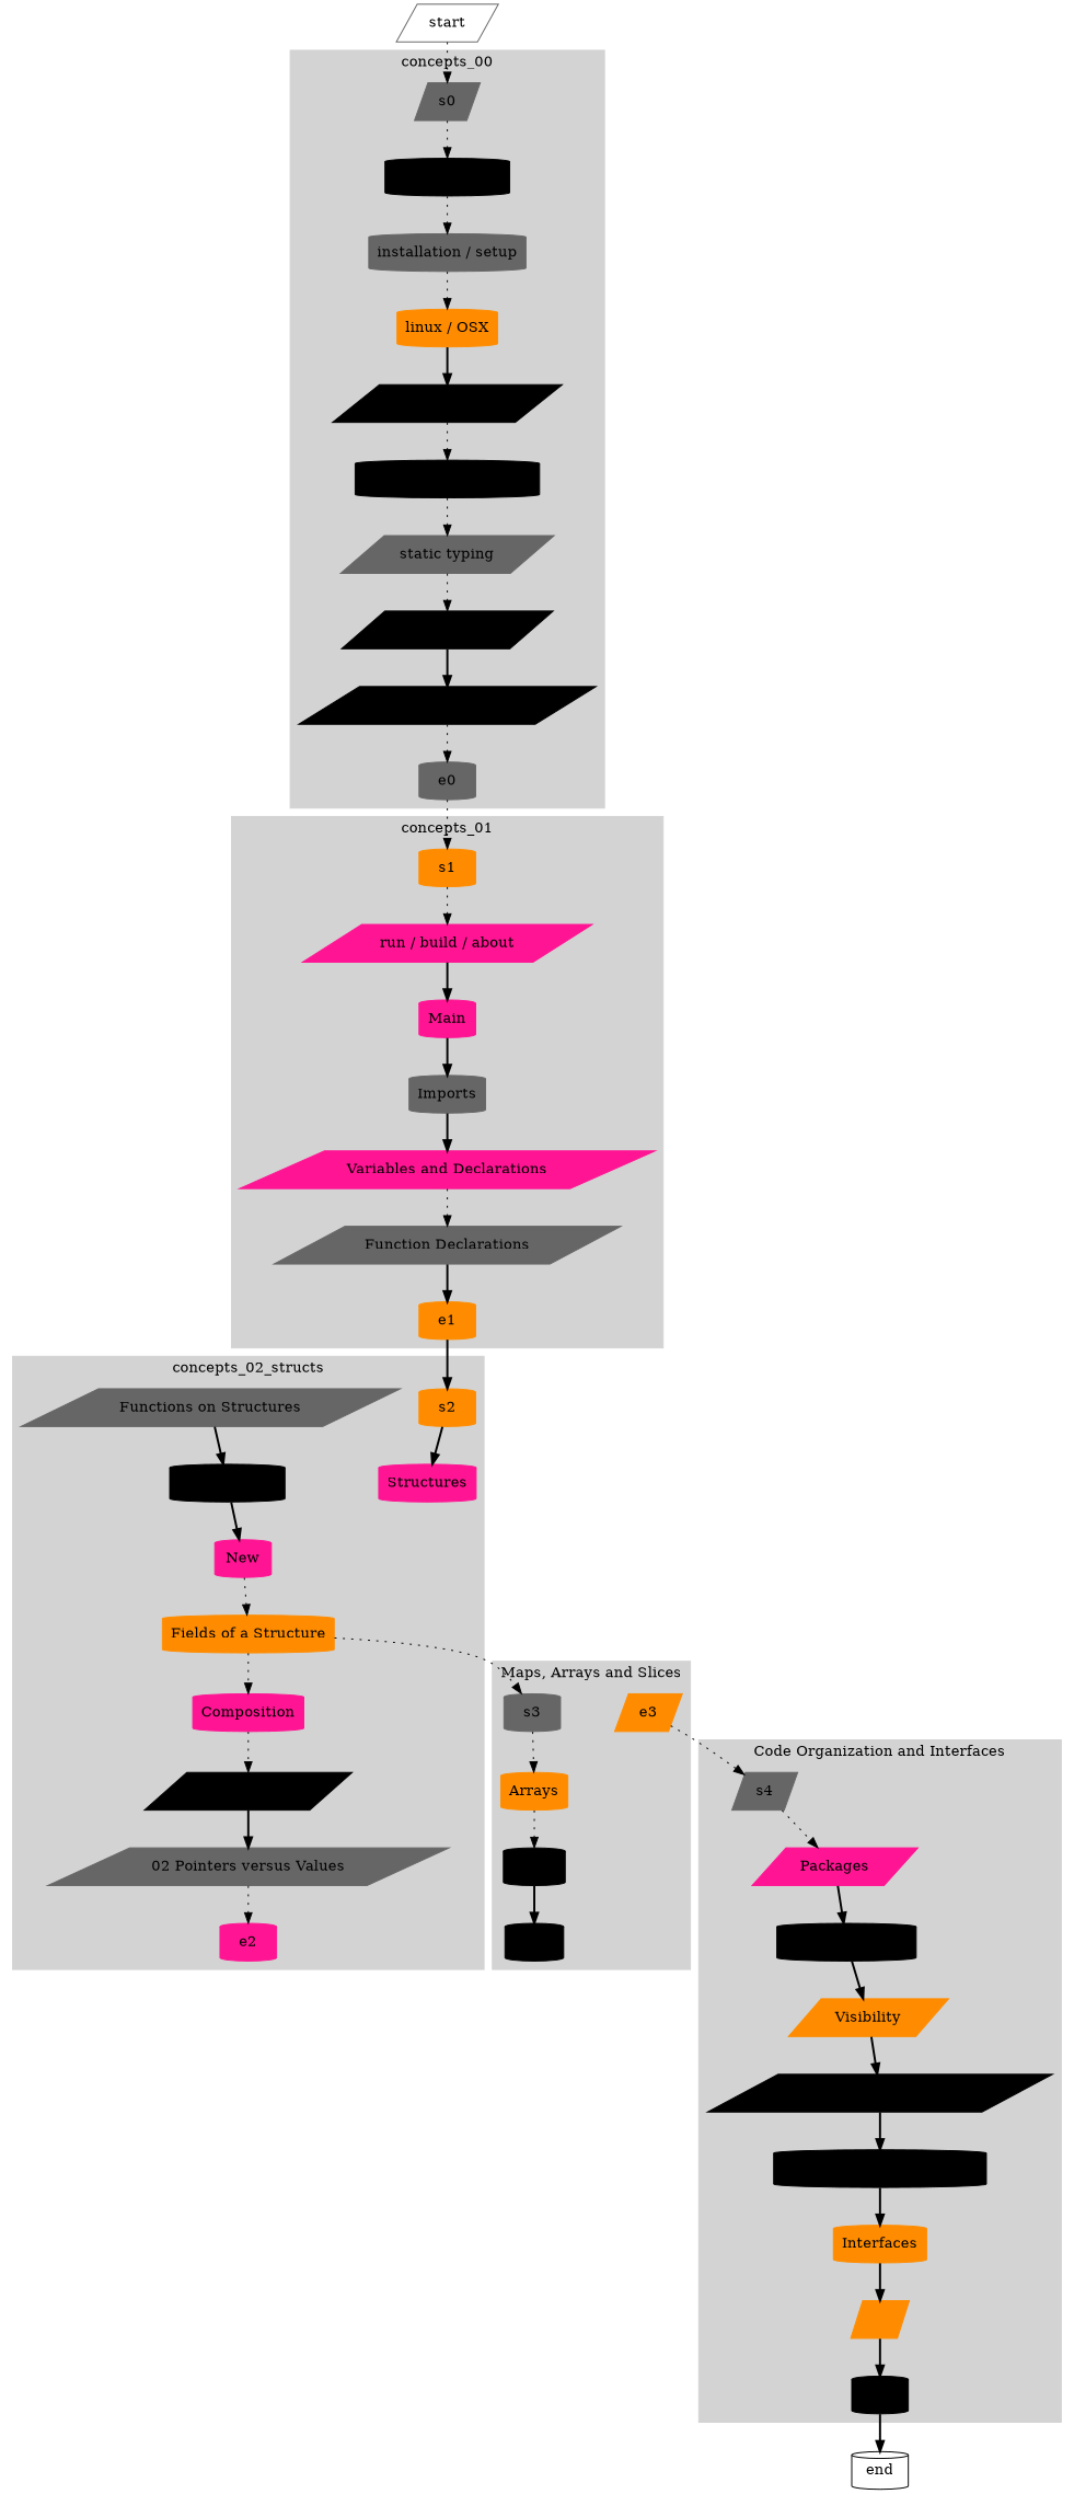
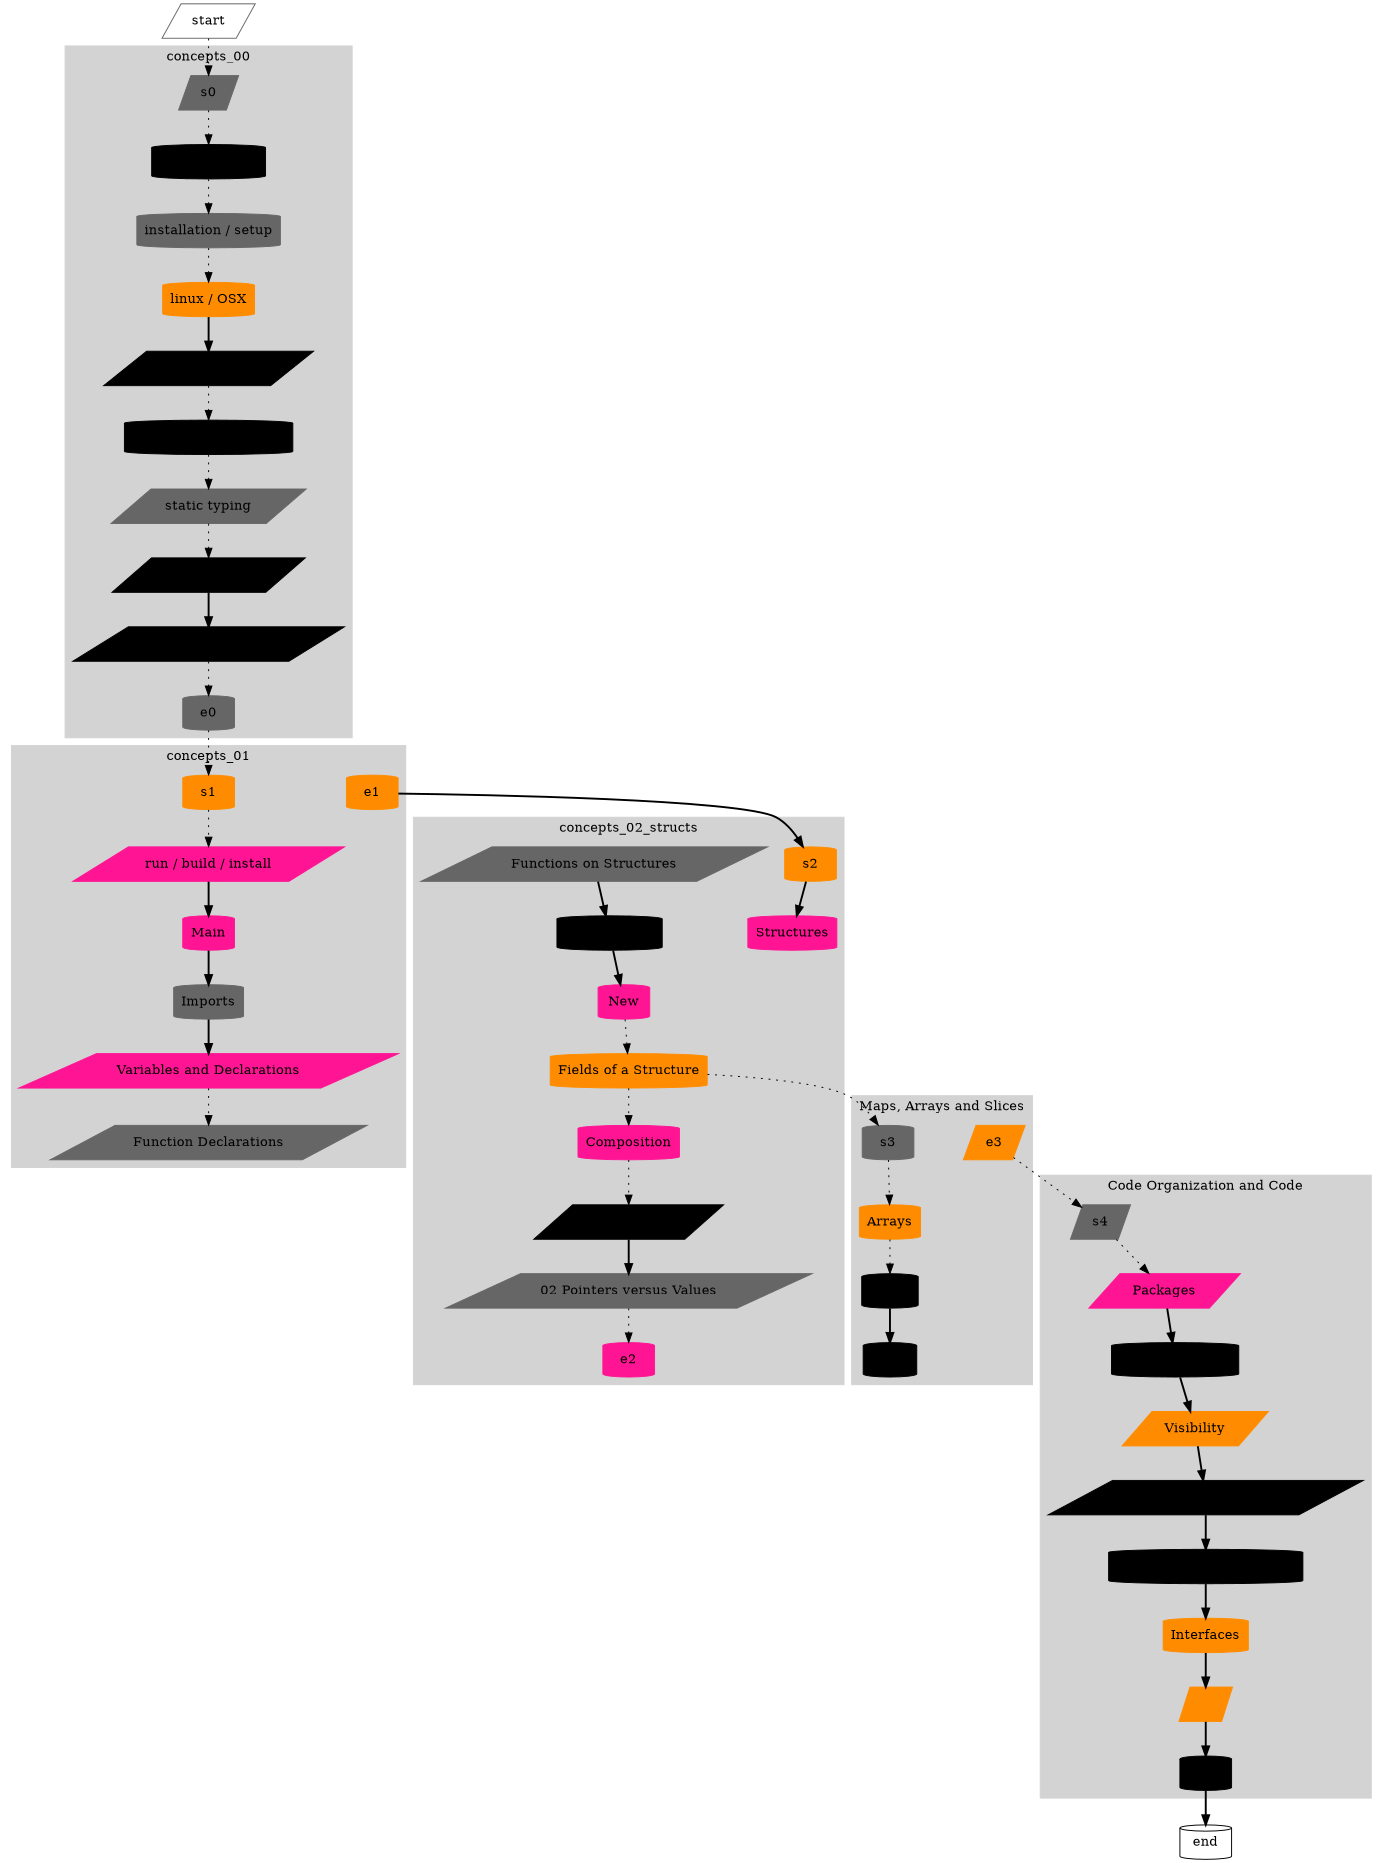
  digraph {
    node [color=black shape=cylinder style=filled]
    edge [style=dotted]
    s0 [color=gray40 shape=parallelogram]
    "go playground"
    "installation / setup" [color=gray40]
    "linux / OSX" [color=darkorange]
    "gopath basics" [shape=parallelogram]
    "info about compilation"
    "static typing" [color=gray40 shape=parallelogram]
    "c-like syntax" [shape=parallelogram]
    "Garbage Collected" [shape=parallelogram]
    e0 [color=gray40]
    s1 [color=darkorange]
-   "run / build / install" [color=deeppink shape=parallelogram label="run / build / about"]
+   "run / build / install" [color=deeppink shape=parallelogram]
    Main [color=deeppink]
    Imports [color=gray40]
    "Variables and Declarations" [color=deeppink shape=parallelogram]
    "Function Declarations" [color=gray40 shape=parallelogram]
    e1 [color=darkorange]
    s2 [color=darkorange]
    Structures [color=deeppink]
    "Functions on Structures" [color=gray40 shape=parallelogram]
    Constructors
    New [color=deeppink]
    "Fields of a Structure" [color=darkorange]
    Composition [color=deeppink]
    Overloading [shape=parallelogram]
    "02 Pointers versus Values" [color=gray40 shape=parallelogram]
    e2 [color=deeppink]
    s3 [color=gray40]
    Arrays [color=darkorange]
    Slices
    Maps
    e3 [color=darkorange shape=parallelogram]
    s4 [color=gray40 shape=parallelogram]
    Packages [color=deeppink shape=parallelogram]
    "Cyclical Imports"
    Visibility [color=darkorange shape=parallelogram]
    "Package Management" [shape=parallelogram]
    "Dependency Management"
    Interfaces [color=darkorange]
    "" [color=darkorange shape=parallelogram]
    e4
    end [style=""]
    start [color=gray40 shape=parallelogram style=""]
    subgraph cluster_1 {
      color=lightgrey
      label=concepts_00
      style=filled
      s0
      "go playground"
      "installation / setup"
      "linux / OSX"
      "gopath basics"
      "info about compilation"
      "static typing"
      "c-like syntax"
      "Garbage Collected"
      e0
    }
    subgraph cluster_2 {
      color=lightgrey
      label=concepts_01
      style=filled
      s1
      "run / build / install"
      Main
      Imports
      "Variables and Declarations"
      "Function Declarations"
      e1
    }
    subgraph cluster_3 {
      color=lightgrey
      label=concepts_02_structs
      style=filled
      s2
      Structures
      "Functions on Structures"
      Constructors
      New
      "Fields of a Structure"
      Composition
      Overloading
      "02 Pointers versus Values"
      e2
    }
    subgraph cluster_4 {
      color=lightgrey
      label="Maps, Arrays and Slices"
      style=filled
      s3
      Arrays
      Slices
      Maps
      e3
    }
    subgraph cluster_5 {
      color=lightgrey
-     label="Code Organization and Interfaces"
+     label="Code Organization and Code"
      style=filled
      s4
      Packages
      "Cyclical Imports"
      Visibility
      "Package Management"
      "Dependency Management"
      Interfaces
      ""
      e4
    }
    s0 -> "go playground"
    "go playground" -> "installation / setup"
    "installation / setup" -> "linux / OSX"
    "linux / OSX" -> "gopath basics" [style=bold]
    "gopath basics" -> "info about compilation"
    "info about compilation" -> "static typing"
    "static typing" -> "c-like syntax"
    "c-like syntax" -> "Garbage Collected" [style=bold]
    "Garbage Collected" -> e0
    e0 -> s1
    s1 -> "run / build / install"
    "run / build / install" -> Main [style=bold]
    Main -> Imports [style=bold]
    Imports -> "Variables and Declarations" [style=bold]
    "Variables and Declarations" -> "Function Declarations"
-   "Function Declarations" -> e1 [style=bold]
    e1 -> s2 [style=bold]
    s2 -> Structures [style=bold]
    "Functions on Structures" -> Constructors [style=bold]
    Constructors -> New [style=bold]
    New -> "Fields of a Structure"
    "Fields of a Structure" -> Composition
    "Fields of a Structure" -> s3
    Composition -> Overloading
    Overloading -> "02 Pointers versus Values" [style=bold]
    "02 Pointers versus Values" -> e2
    s3 -> Arrays
    Arrays -> Slices
    Slices -> Maps [style=bold]
    e3 -> s4
    s4 -> Packages
    Packages -> "Cyclical Imports" [style=bold]
    "Cyclical Imports" -> Visibility [style=bold]
    Visibility -> "Package Management" [style=bold]
    "Package Management" -> "Dependency Management" [style=bold]
    "Dependency Management" -> Interfaces [style=bold]
    Interfaces -> "" [style=bold]
    "" -> e4 [style=bold]
    e4 -> end [style=bold]
    start -> s0
  }
